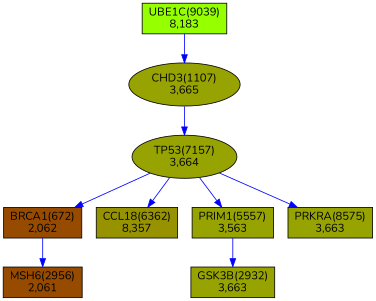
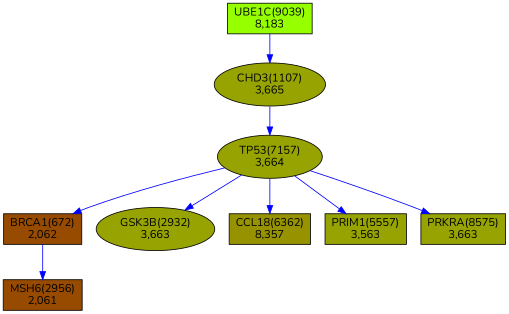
  digraph {
    fontname=Nunito
    node [fillcolor="#96a300" fontname=Nunito shape=box style=filled]
    edge [color=blue fontname=Nunito]
    n1 [fillcolor="#964b00" label="BRCA1(672)\n2,062"]
    n2 [fillcolor="#964b00" label="MSH6(2956)\n2,061"]
    n3 [label="CHD3(1107)\n3,665" shape=ellipse]
    n4 [label="TP53(7157)\n3,664" shape=ellipse]
-   n5 [label="GSK3B(2932)\n3,663"]
+   n5 [label="GSK3B(2932)\n3,663" shape=ellipse]
    n6 [fillcolor="#969200" label="CCL18(6362)\n8,357"]
    n7 [label="PRIM1(5557)\n3,563"]
    n8 [label="PRKRA(8575)\n3,663"]
    n9 [fillcolor="#96ff00" label="UBE1C(9039)\n8,183"]
    n1 -> n2
    n3 -> n4
    n4 -> n1
-   n7 -> n5
+   n4 -> n5
    n4 -> n6
    n4 -> n7
    n4 -> n8
    n9 -> n3
  }
